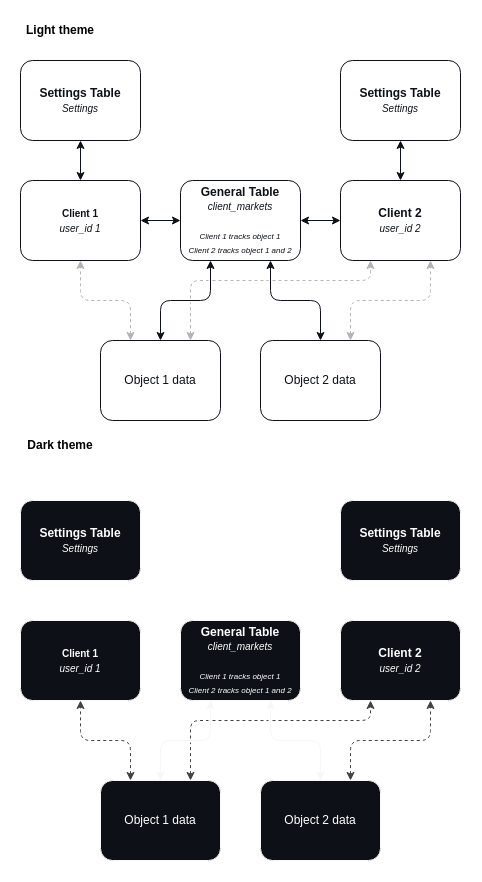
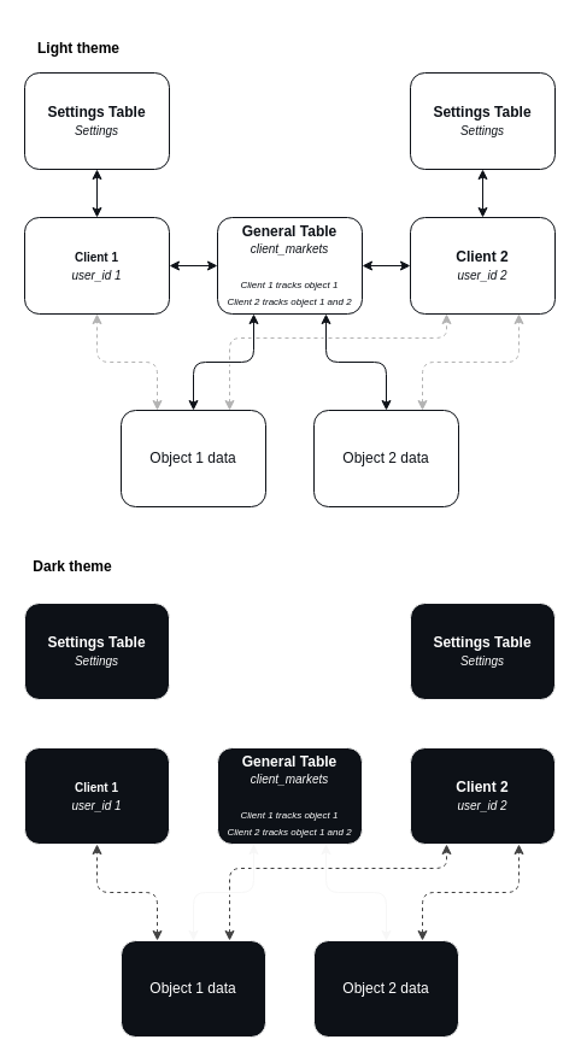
  <mxCell id="0" />
  <mxCell id="1" parent="0" />
  <mxCell id="2" value="&lt;font color=&quot;#0d1117&quot;&gt;Object 1 data&lt;/font&gt;" style="text;html=1;align=center;verticalAlign=middle;whiteSpace=wrap;rounded=1;glass=0;shadow=0;sketch=0;fillColor=#ffffff;strokeColor=#0d1117;" parent="1" vertex="1"><mxGeometry x="100" y="340" width="120" height="80" as="geometry" /></mxCell>
  <mxCell id="3" value="&lt;font color=&quot;#0d1117&quot;&gt;Object 2 data&lt;/font&gt;" style="text;html=1;align=center;verticalAlign=middle;whiteSpace=wrap;rounded=1;fillColor=#ffffff;strokeColor=#0d1117;" parent="1" vertex="1"><mxGeometry x="260" y="340" width="120" height="80" as="geometry" /></mxCell>
  <mxCell id="4" value="&lt;font color=&quot;#0d1117&quot;&gt;&lt;b&gt;Settings Table&lt;/b&gt;&lt;br&gt;&lt;i&gt;&lt;font style=&quot;font-size: 10px&quot;&gt;Settings&lt;/font&gt;&lt;/i&gt;&lt;/font&gt;" style="text;html=1;align=center;verticalAlign=middle;whiteSpace=wrap;rounded=1;fillColor=#ffffff;strokeColor=#0d1117;" parent="1" vertex="1"><mxGeometry x="20" y="60" width="120" height="80" as="geometry" /></mxCell>
  <mxCell id="5" value="&lt;font color=&quot;#0d1117&quot;&gt;&lt;b&gt;Settings Table&lt;/b&gt;&lt;br&gt;&lt;i&gt;&lt;font style=&quot;font-size: 10px&quot;&gt;Settings&lt;/font&gt;&lt;/i&gt;&lt;/font&gt;" style="text;html=1;align=center;verticalAlign=middle;whiteSpace=wrap;rounded=1;fillColor=#ffffff;strokeColor=#0d1117;" parent="1" vertex="1"><mxGeometry x="340" y="60" width="120" height="80" as="geometry" /></mxCell>
  <mxCell id="6" value="" style="endArrow=classic;startArrow=classic;html=1;entryX=0.5;entryY=1;entryDx=0;entryDy=0;exitX=0.5;exitY=0;exitDx=0;exitDy=0;shadow=0;jumpSize=2;strokeColor=#0d1117;" parent="1" source="9" target="5" edge="1"><mxGeometry width="50" height="50" relative="1" as="geometry"><mxPoint x="340" y="180" as="sourcePoint" /><mxPoint x="160" y="280" as="targetPoint" /></mxGeometry></mxCell>
  <mxCell id="7" value="&lt;font color=&quot;#0d1117&quot;&gt;&lt;b&gt;General Table&lt;/b&gt;&lt;br&gt;&lt;/font&gt;&lt;i&gt;&lt;font color=&quot;#0d1117&quot;&gt;&lt;font style=&quot;font-size: 10px&quot;&gt;client_markets&lt;/font&gt;&lt;br&gt;&lt;br&gt;&lt;span style=&quot;font-size: 8px&quot;&gt;Client 1 tracks object 1&lt;/span&gt;&lt;br&gt;&lt;span style=&quot;font-size: 8px&quot;&gt;Client 2 tracks object 1 and 2&lt;/span&gt;&lt;/font&gt;&lt;br&gt;&lt;/i&gt;" style="text;html=1;align=center;verticalAlign=middle;whiteSpace=wrap;rounded=1;fillColor=#ffffff;strokeColor=#0d1117;" vertex="1" parent="1"><mxGeometry x="180" y="180" width="120" height="80" as="geometry" /></mxCell>
  <mxCell id="8" value="&lt;span style=&quot;font-size: 10px&quot;&gt;&lt;font color=&quot;#0d1117&quot;&gt;&lt;b&gt;Client 1&lt;/b&gt;&lt;br&gt;&lt;i&gt;user_id 1&lt;/i&gt;&lt;/font&gt;&lt;br&gt;&lt;/span&gt;" style="text;html=1;align=center;verticalAlign=middle;whiteSpace=wrap;rounded=1;fillColor=#ffffff;strokeColor=#0d1117;" vertex="1" parent="1"><mxGeometry x="20" y="180" width="120" height="80" as="geometry" /></mxCell>
  <mxCell id="9" value="&lt;font color=&quot;#0d1117&quot;&gt;&lt;b&gt;Client 2&lt;/b&gt;&lt;br style=&quot;font-size: 10px&quot;&gt;&lt;i style=&quot;font-size: 10px&quot;&gt;user_id 2&lt;/i&gt;&lt;/font&gt;" style="text;html=1;align=center;verticalAlign=middle;whiteSpace=wrap;rounded=1;fillColor=#ffffff;strokeColor=#0d1117;" vertex="1" parent="1"><mxGeometry x="340" y="180" width="120" height="80" as="geometry" /></mxCell>
  <mxCell id="10" value="" style="endArrow=classic;startArrow=classic;html=1;entryX=0.5;entryY=1;entryDx=0;entryDy=0;exitX=0.5;exitY=0;exitDx=0;exitDy=0;shadow=0;jumpSize=2;strokeColor=#0d1117;" edge="1" parent="1" source="8" target="4"><mxGeometry width="50" height="50" relative="1" as="geometry"><mxPoint x="140" y="180" as="sourcePoint" /><mxPoint x="140" y="140" as="targetPoint" /></mxGeometry></mxCell>
  <mxCell id="11" value="" style="endArrow=classic;startArrow=classic;html=1;entryX=0;entryY=0.5;entryDx=0;entryDy=0;exitX=1;exitY=0.5;exitDx=0;exitDy=0;shadow=0;jumpSize=2;strokeColor=#0d1117;" edge="1" parent="1" source="8" target="7"><mxGeometry width="50" height="50" relative="1" as="geometry"><mxPoint x="150" y="190" as="sourcePoint" /><mxPoint x="150" y="150" as="targetPoint" /></mxGeometry></mxCell>
  <mxCell id="12" value="" style="endArrow=classic;startArrow=classic;html=1;entryX=0;entryY=0.5;entryDx=0;entryDy=0;exitX=1;exitY=0.5;exitDx=0;exitDy=0;shadow=0;jumpSize=2;strokeColor=#0d1117;" edge="1" parent="1" source="7" target="9"><mxGeometry width="50" height="50" relative="1" as="geometry"><mxPoint x="160" y="200" as="sourcePoint" /><mxPoint x="160" y="160" as="targetPoint" /></mxGeometry></mxCell>
  <mxCell id="13" value="" style="endArrow=classic;startArrow=classic;html=1;shadow=0;exitX=0.5;exitY=0;exitDx=0;exitDy=0;entryX=0.25;entryY=1;entryDx=0;entryDy=0;strokeColor=#0d1117;" edge="1" parent="1" source="2" target="7"><mxGeometry width="50" height="50" relative="1" as="geometry"><mxPoint x="250" y="320" as="sourcePoint" /><mxPoint x="300" y="270" as="targetPoint" /><Array as="points"><mxPoint x="160" y="300" /><mxPoint x="210" y="300" /></Array></mxGeometry></mxCell>
  <mxCell id="14" value="" style="endArrow=classic;startArrow=classic;html=1;shadow=0;exitX=0.5;exitY=0;exitDx=0;exitDy=0;entryX=0.75;entryY=1;entryDx=0;entryDy=0;strokeColor=#0d1117;" edge="1" parent="1" source="3" target="7"><mxGeometry width="50" height="50" relative="1" as="geometry"><mxPoint x="170" y="350" as="sourcePoint" /><mxPoint x="220" y="270" as="targetPoint" /><Array as="points"><mxPoint x="320" y="300" /><mxPoint x="270" y="300" /></Array></mxGeometry></mxCell>
  <mxCell id="15" value="" style="endArrow=classic;startArrow=classic;html=1;shadow=0;dashed=1;entryX=0.5;entryY=1;entryDx=0;entryDy=0;exitX=0.25;exitY=0;exitDx=0;exitDy=0;strokeColor=#B3B3B3;" edge="1" parent="1" source="2" target="8"><mxGeometry width="50" height="50" relative="1" as="geometry"><mxPoint x="250" y="320" as="sourcePoint" /><mxPoint x="300" y="270" as="targetPoint" /><Array as="points"><mxPoint x="130" y="300" /><mxPoint x="80" y="300" /></Array></mxGeometry></mxCell>
  <mxCell id="16" value="" style="endArrow=classic;startArrow=classic;html=1;shadow=0;dashed=1;entryX=0.75;entryY=1;entryDx=0;entryDy=0;exitX=0.75;exitY=0;exitDx=0;exitDy=0;strokeColor=#B3B3B3;" edge="1" parent="1" source="3" target="9"><mxGeometry width="50" height="50" relative="1" as="geometry"><mxPoint x="450" y="340" as="sourcePoint" /><mxPoint x="400" y="260" as="targetPoint" /><Array as="points"><mxPoint x="350" y="300" /><mxPoint x="430" y="300" /></Array></mxGeometry></mxCell>
  <mxCell id="17" value="" style="endArrow=classic;startArrow=classic;html=1;shadow=0;dashed=1;entryX=0.25;entryY=1;entryDx=0;entryDy=0;exitX=0.75;exitY=0;exitDx=0;exitDy=0;strokeColor=#B3B3B3;jumpStyle=gap;jumpSize=4;" edge="1" parent="1" source="2" target="9"><mxGeometry width="50" height="50" relative="1" as="geometry"><mxPoint x="320" y="340" as="sourcePoint" /><mxPoint x="370" y="260" as="targetPoint" /><Array as="points"><mxPoint x="190" y="280" /><mxPoint x="370" y="280" /></Array></mxGeometry></mxCell>
  <mxCell id="18" value="&lt;font color=&quot;#ffffff&quot;&gt;Object 1 data&lt;/font&gt;" style="text;html=1;align=center;verticalAlign=middle;whiteSpace=wrap;rounded=1;glass=0;shadow=0;sketch=0;strokeColor=#F7F7F7;fillColor=#0d1117;" vertex="1" parent="1"><mxGeometry x="100" y="780" width="120" height="80" as="geometry" /></mxCell>
  <mxCell id="19" value="&lt;font color=&quot;#ffffff&quot;&gt;Object 2 data&lt;/font&gt;" style="text;html=1;align=center;verticalAlign=middle;whiteSpace=wrap;rounded=1;strokeColor=#F7F7F7;fillColor=#0d1117;" vertex="1" parent="1"><mxGeometry x="260" y="780" width="120" height="80" as="geometry" /></mxCell>
  <mxCell id="20" value="&lt;font color=&quot;#ffffff&quot;&gt;&lt;b&gt;Settings Table&lt;/b&gt;&lt;br&gt;&lt;i&gt;&lt;font style=&quot;font-size: 10px&quot;&gt;Settings&lt;/font&gt;&lt;/i&gt;&lt;/font&gt;" style="text;html=1;align=center;verticalAlign=middle;whiteSpace=wrap;rounded=1;strokeColor=#F7F7F7;fillColor=#0d1117;" vertex="1" parent="1"><mxGeometry x="20" y="500" width="120" height="80" as="geometry" /></mxCell>
  <mxCell id="21" value="&lt;font color=&quot;#ffffff&quot;&gt;&lt;b&gt;Settings Table&lt;/b&gt;&lt;br&gt;&lt;i&gt;&lt;font style=&quot;font-size: 10px&quot;&gt;Settings&lt;/font&gt;&lt;/i&gt;&lt;/font&gt;" style="text;html=1;align=center;verticalAlign=middle;whiteSpace=wrap;rounded=1;strokeColor=#F7F7F7;fillColor=#0d1117;" vertex="1" parent="1"><mxGeometry x="340" y="500" width="120" height="80" as="geometry" /></mxCell>
  <mxCell id="22" value="" style="endArrow=classic;startArrow=classic;html=1;entryX=0.5;entryY=1;entryDx=0;entryDy=0;exitX=0.5;exitY=0;exitDx=0;exitDy=0;shadow=0;jumpSize=2;strokeColor=#FFFFFF;" edge="1" parent="1" source="25" target="21"><mxGeometry width="50" height="50" relative="1" as="geometry"><mxPoint x="340" y="620" as="sourcePoint" /><mxPoint x="160" y="720" as="targetPoint" /></mxGeometry></mxCell>
  <mxCell id="23" value="&lt;font color=&quot;#ffffff&quot;&gt;&lt;b&gt;General Table&lt;/b&gt;&lt;br&gt;&lt;/font&gt;&lt;i&gt;&lt;font color=&quot;#ffffff&quot;&gt;&lt;font style=&quot;font-size: 10px&quot;&gt;client_markets&lt;/font&gt;&lt;br&gt;&lt;br&gt;&lt;span style=&quot;font-size: 8px&quot;&gt;Client 1 tracks object 1&lt;/span&gt;&lt;br&gt;&lt;span style=&quot;font-size: 8px&quot;&gt;Client 2 tracks object 1 and 2&lt;/span&gt;&lt;/font&gt;&lt;br&gt;&lt;/i&gt;" style="text;html=1;align=center;verticalAlign=middle;whiteSpace=wrap;rounded=1;strokeColor=#F7F7F7;fillColor=#0d1117;" vertex="1" parent="1"><mxGeometry x="180" y="620" width="120" height="80" as="geometry" /></mxCell>
  <mxCell id="24" value="&lt;span style=&quot;font-size: 10px&quot;&gt;&lt;font color=&quot;#ffffff&quot;&gt;&lt;b&gt;Client 1&lt;/b&gt;&lt;br&gt;&lt;i&gt;user_id 1&lt;/i&gt;&lt;/font&gt;&lt;br&gt;&lt;/span&gt;" style="text;html=1;align=center;verticalAlign=middle;whiteSpace=wrap;rounded=1;strokeColor=#F7F7F7;fillColor=#0d1117;" vertex="1" parent="1"><mxGeometry x="20" y="620" width="120" height="80" as="geometry" /></mxCell>
  <mxCell id="25" value="&lt;font color=&quot;#ffffff&quot;&gt;&lt;b&gt;Client 2&lt;/b&gt;&lt;br style=&quot;font-size: 10px&quot;&gt;&lt;i style=&quot;font-size: 10px&quot;&gt;user_id 2&lt;/i&gt;&lt;/font&gt;" style="text;html=1;align=center;verticalAlign=middle;whiteSpace=wrap;rounded=1;strokeColor=#F7F7F7;fillColor=#0d1117;" vertex="1" parent="1"><mxGeometry x="340" y="620" width="120" height="80" as="geometry" /></mxCell>
  <mxCell id="26" value="" style="endArrow=classic;startArrow=classic;html=1;entryX=0.5;entryY=1;entryDx=0;entryDy=0;exitX=0.5;exitY=0;exitDx=0;exitDy=0;shadow=0;jumpSize=2;strokeColor=#FFFFFF;" edge="1" parent="1" source="24" target="20"><mxGeometry width="50" height="50" relative="1" as="geometry"><mxPoint x="140" y="620" as="sourcePoint" /><mxPoint x="140" y="580" as="targetPoint" /></mxGeometry></mxCell>
  <mxCell id="27" value="" style="endArrow=classic;startArrow=classic;html=1;entryX=0;entryY=0.5;entryDx=0;entryDy=0;exitX=1;exitY=0.5;exitDx=0;exitDy=0;shadow=0;jumpSize=2;strokeColor=#FFFFFF;" edge="1" parent="1" source="24" target="23"><mxGeometry width="50" height="50" relative="1" as="geometry"><mxPoint x="150" y="630" as="sourcePoint" /><mxPoint x="150" y="590" as="targetPoint" /></mxGeometry></mxCell>
  <mxCell id="28" value="" style="endArrow=classic;startArrow=classic;html=1;entryX=0;entryY=0.5;entryDx=0;entryDy=0;exitX=1;exitY=0.5;exitDx=0;exitDy=0;shadow=0;jumpSize=2;strokeColor=#FFFFFF;" edge="1" parent="1" source="23" target="25"><mxGeometry width="50" height="50" relative="1" as="geometry"><mxPoint x="160" y="640" as="sourcePoint" /><mxPoint x="160" y="600" as="targetPoint" /></mxGeometry></mxCell>
  <mxCell id="29" value="" style="endArrow=classic;startArrow=classic;html=1;shadow=0;exitX=0.5;exitY=0;exitDx=0;exitDy=0;entryX=0.25;entryY=1;entryDx=0;entryDy=0;strokeColor=#F7F7F7;" edge="1" parent="1" source="18" target="23"><mxGeometry width="50" height="50" relative="1" as="geometry"><mxPoint x="250" y="760" as="sourcePoint" /><mxPoint x="300" y="710" as="targetPoint" /><Array as="points"><mxPoint x="160" y="740" /><mxPoint x="210" y="740" /></Array></mxGeometry></mxCell>
  <mxCell id="30" value="" style="endArrow=classic;startArrow=classic;html=1;shadow=0;exitX=0.5;exitY=0;exitDx=0;exitDy=0;entryX=0.75;entryY=1;entryDx=0;entryDy=0;strokeColor=#F7F7F7;" edge="1" parent="1" source="19" target="23"><mxGeometry width="50" height="50" relative="1" as="geometry"><mxPoint x="170" y="790" as="sourcePoint" /><mxPoint x="220" y="710" as="targetPoint" /><Array as="points"><mxPoint x="320" y="740" /><mxPoint x="270" y="740" /></Array></mxGeometry></mxCell>
  <mxCell id="31" value="" style="endArrow=classic;startArrow=classic;html=1;shadow=0;dashed=1;entryX=0.5;entryY=1;entryDx=0;entryDy=0;exitX=0.25;exitY=0;exitDx=0;exitDy=0;strokeColor=#424242;" edge="1" parent="1" source="18" target="24"><mxGeometry width="50" height="50" relative="1" as="geometry"><mxPoint x="250" y="760" as="sourcePoint" /><mxPoint x="300" y="710" as="targetPoint" /><Array as="points"><mxPoint x="130" y="740" /><mxPoint x="80" y="740" /></Array></mxGeometry></mxCell>
  <mxCell id="32" value="" style="endArrow=classic;startArrow=classic;html=1;shadow=0;dashed=1;entryX=0.75;entryY=1;entryDx=0;entryDy=0;exitX=0.75;exitY=0;exitDx=0;exitDy=0;strokeColor=#424242;" edge="1" parent="1" source="19" target="25"><mxGeometry width="50" height="50" relative="1" as="geometry"><mxPoint x="450" y="780" as="sourcePoint" /><mxPoint x="400" y="700" as="targetPoint" /><Array as="points"><mxPoint x="350" y="740" /><mxPoint x="430" y="740" /></Array></mxGeometry></mxCell>
  <mxCell id="33" value="" style="endArrow=classic;startArrow=classic;html=1;shadow=0;dashed=1;entryX=0.25;entryY=1;entryDx=0;entryDy=0;exitX=0.75;exitY=0;exitDx=0;exitDy=0;jumpStyle=gap;jumpSize=4;strokeColor=#424242;" edge="1" parent="1" source="18" target="25"><mxGeometry width="50" height="50" relative="1" as="geometry"><mxPoint x="320" y="780" as="sourcePoint" /><mxPoint x="370" y="700" as="targetPoint" /><Array as="points"><mxPoint x="190" y="720" /><mxPoint x="370" y="720" /></Array></mxGeometry></mxCell>
- <mxCell id="34" value="&lt;b&gt;Dark theme&lt;/b&gt;" style="text;html=1;strokeColor=none;fillColor=none;align=center;verticalAlign=middle;whiteSpace=wrap;rounded=0;" vertex="1" parent="1"><mxGeometry x="20" y="435" width="80" height="20" as="geometry" /></mxCell>
- <mxCell id="35" value="&lt;b&gt;Light theme&lt;/b&gt;" style="text;html=1;strokeColor=none;fillColor=none;align=center;verticalAlign=middle;whiteSpace=wrap;rounded=0;" vertex="1" parent="1"><mxGeometry x="20" width="80" height="20" as="geometry" y="20" /></mxCell>
+ <mxCell id="34" value="&lt;b&gt;Dark theme&lt;/b&gt;" style="text;html=1;strokeColor=none;fillColor=none;align=center;verticalAlign=middle;whiteSpace=wrap;rounded=0;" vertex="1" parent="1"><mxGeometry x="20" y="460" width="80" height="20" as="geometry" /></mxCell>
+ <mxCell id="35" value="&lt;b&gt;Light theme&lt;/b&gt;" style="text;html=1;strokeColor=none;fillColor=none;align=center;verticalAlign=middle;whiteSpace=wrap;rounded=0;" vertex="1" parent="1"><mxGeometry x="25" y="30" width="80" height="20" as="geometry" /></mxCell>
